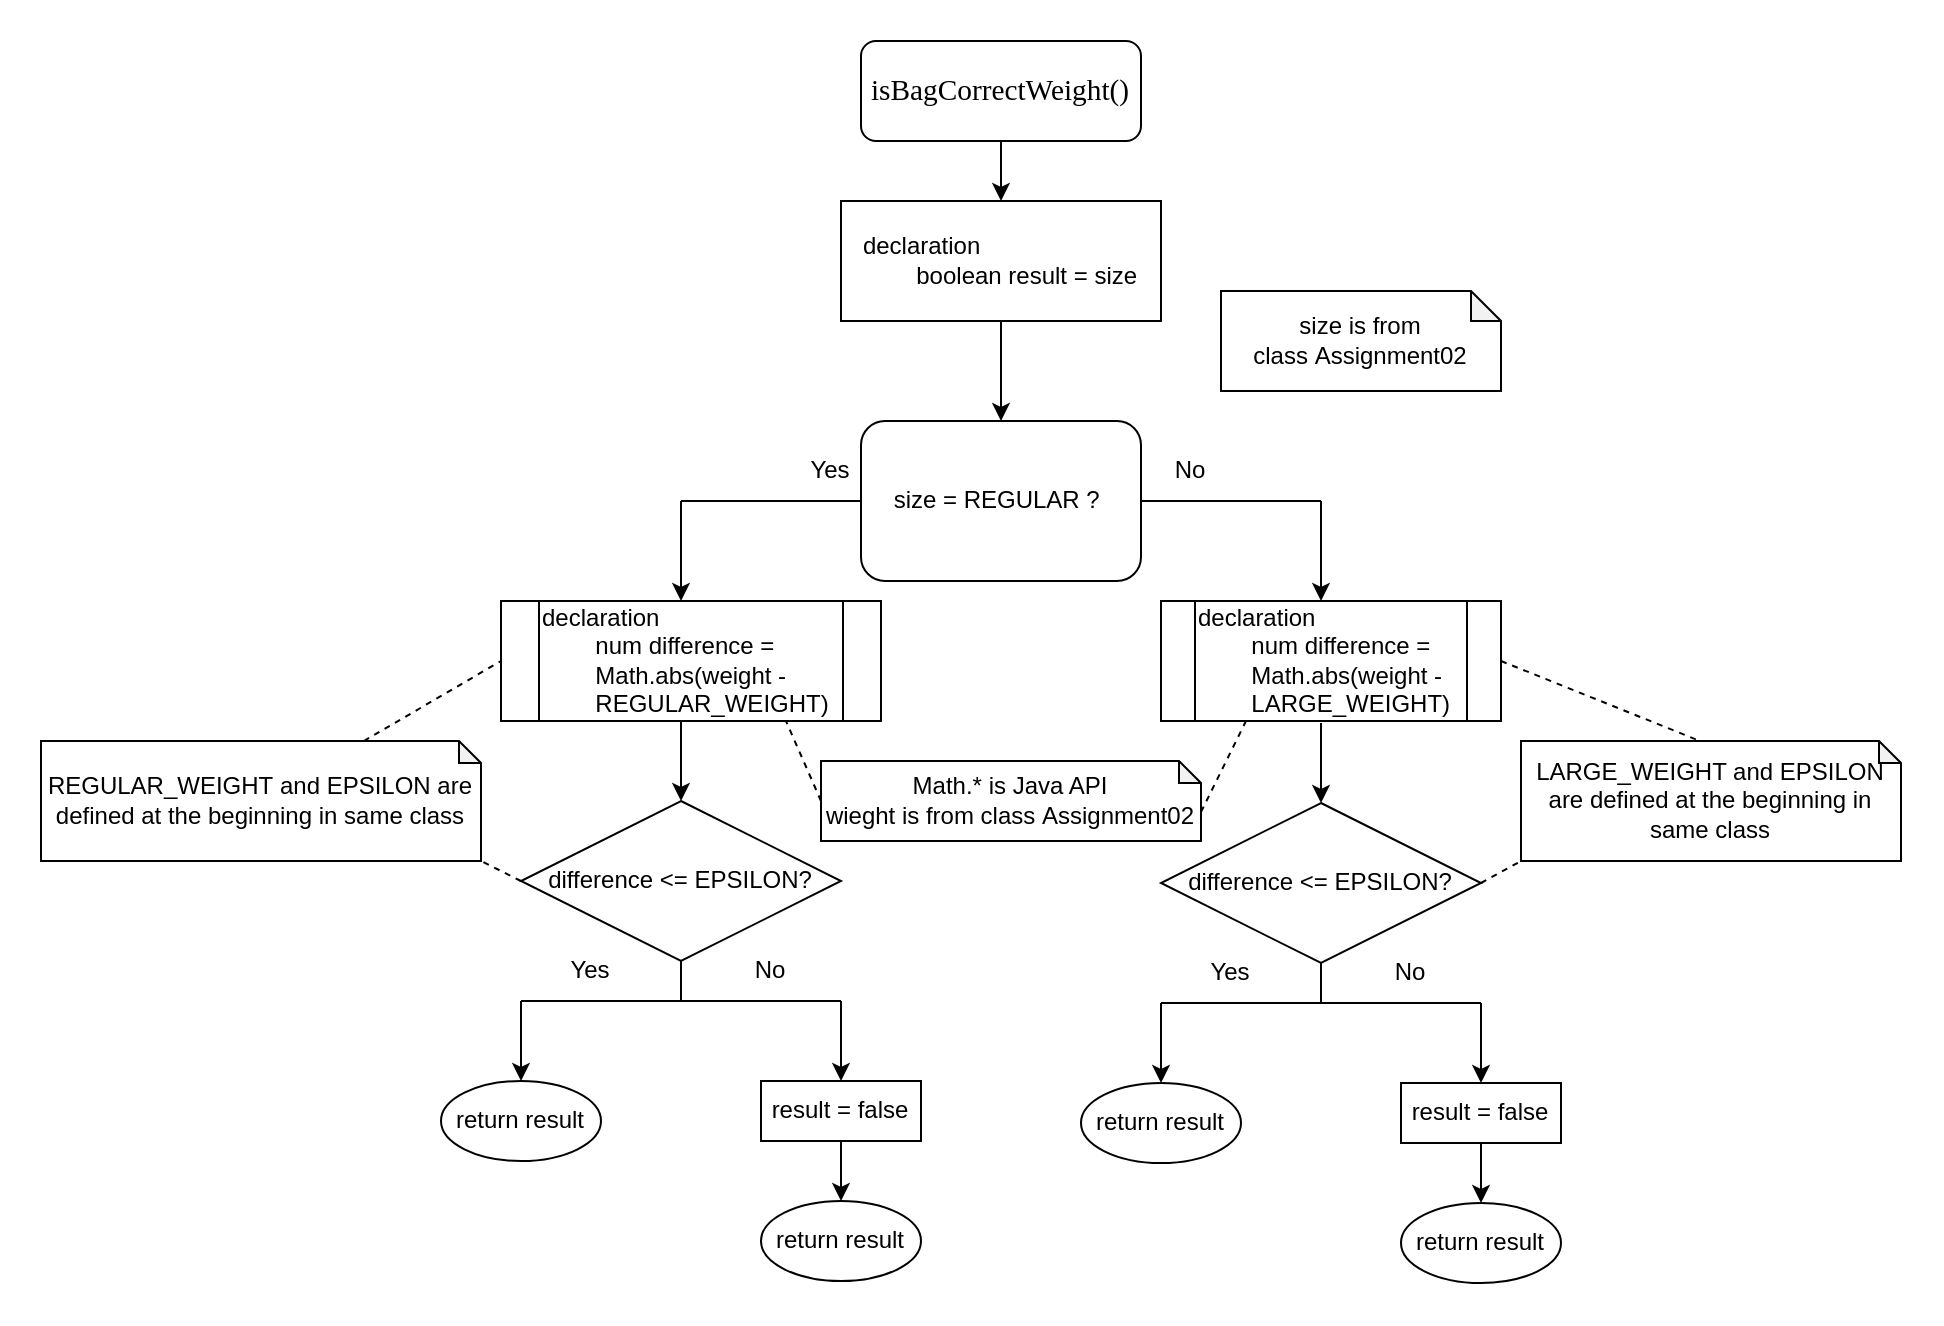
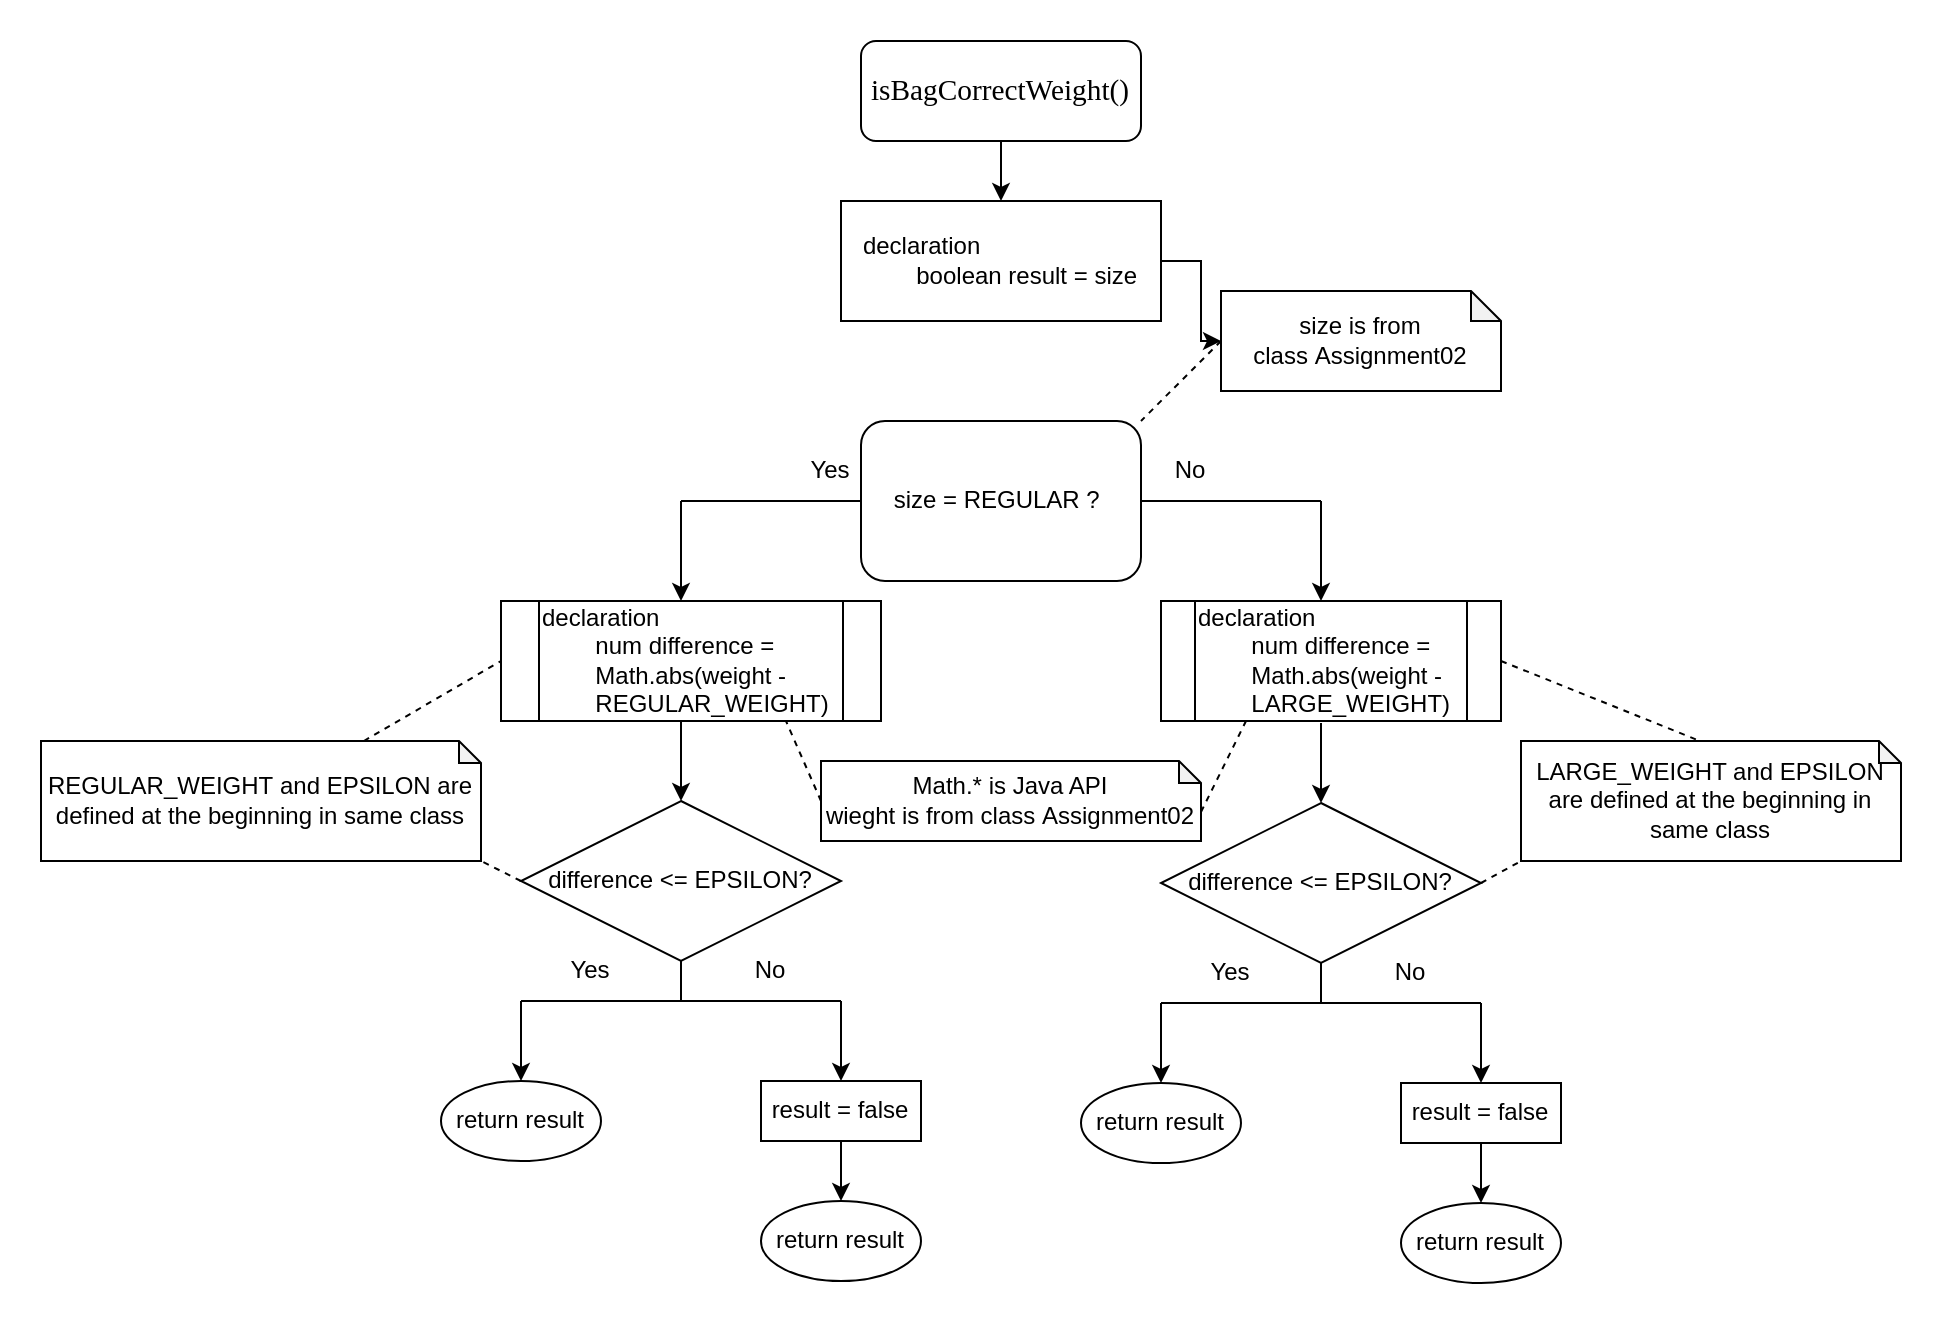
  <mxCell id="0" />
  <mxCell id="1" parent="0" />
  <mxCell id="2" value="" style="edgeStyle=orthogonalEdgeStyle;rounded=0;orthogonalLoop=1;jettySize=auto;html=1;" parent="1" source="3" target="5" edge="1"><mxGeometry relative="1" as="geometry" /></mxCell>
  <mxCell id="3" value="&lt;span style=&quot;font-size:11.0pt;font-family:Consolas;&lt;br/&gt;mso-fareast-font-family:等线;mso-fareast-theme-font:minor-fareast;mso-bidi-font-family:&lt;br/&gt;&amp;quot;Times New Roman&amp;quot;;mso-bidi-theme-font:minor-bidi;mso-ansi-language:EN-CA;&lt;br/&gt;mso-fareast-language:EN-CA;mso-bidi-language:AR-SA&quot;&gt;isBagCorrectWeight()&lt;/span&gt;" style="whiteSpace=wrap;html=1;rounded=1;" parent="1" vertex="1"><mxGeometry x="430" y="20" width="140" height="50" as="geometry" /></mxCell>
- <mxCell id="4" value="" style="edgeStyle=orthogonalEdgeStyle;rounded=0;orthogonalLoop=1;jettySize=auto;html=1;" parent="1" source="5" target="6" edge="1"><mxGeometry relative="1" as="geometry" /></mxCell>
+ <mxCell id="4" value="" style="edgeStyle=orthogonalEdgeStyle;rounded=0;orthogonalLoop=1;jettySize=auto;html=1;" parent="1" source="5" target="44" edge="1"><mxGeometry relative="1" as="geometry" /></mxCell>
  <mxCell id="5" value="&lt;div style=&quot;text-align: left;&quot;&gt;&lt;span style=&quot;background-color: initial;&quot;&gt;declaration&lt;/span&gt;&lt;/div&gt;&lt;span style=&quot;white-space: pre;&quot;&gt;&#09;&lt;/span&gt;boolean result = size" style="whiteSpace=wrap;html=1;" parent="1" vertex="1"><mxGeometry x="420" y="100" width="160" height="60" as="geometry" /></mxCell>
  <mxCell id="6" value="size = REGULAR ?&amp;nbsp;" style="whiteSpace=wrap;html=1;rounded=1;" parent="1" vertex="1"><mxGeometry x="430" y="210" width="140" height="80" as="geometry" /></mxCell>
  <mxCell id="7" value="" style="endArrow=none;html=1;rounded=0;entryX=0;entryY=0.5;entryDx=0;entryDy=0;" parent="1" target="6" edge="1"><mxGeometry width="50" height="50" relative="1" as="geometry"><mxPoint x="340" y="250" as="sourcePoint" /><mxPoint x="510" y="280" as="targetPoint" /></mxGeometry></mxCell>
  <mxCell id="8" value="" style="endArrow=none;html=1;rounded=0;entryX=1;entryY=0.5;entryDx=0;entryDy=0;" parent="1" target="6" edge="1"><mxGeometry width="50" height="50" relative="1" as="geometry"><mxPoint x="660" y="250" as="sourcePoint" /><mxPoint x="510" y="280" as="targetPoint" /></mxGeometry></mxCell>
  <mxCell id="9" value="Yes" style="text;html=1;strokeColor=none;fillColor=none;align=center;verticalAlign=middle;whiteSpace=wrap;rounded=0;" parent="1" vertex="1"><mxGeometry x="400" y="220" width="30" height="30" as="geometry" /></mxCell>
  <mxCell id="10" value="" style="endArrow=classic;html=1;rounded=0;" parent="1" edge="1"><mxGeometry width="50" height="50" relative="1" as="geometry"><mxPoint x="340" y="250" as="sourcePoint" /><mxPoint x="340" y="300" as="targetPoint" /></mxGeometry></mxCell>
  <mxCell id="11" value="" style="edgeStyle=orthogonalEdgeStyle;rounded=0;orthogonalLoop=1;jettySize=auto;html=1;entryX=0.5;entryY=0;entryDx=0;entryDy=0;" parent="1" source="12" target="13" edge="1"><mxGeometry relative="1" as="geometry"><mxPoint x="340" y="390" as="targetPoint" /><Array as="points"><mxPoint x="340" y="370" /><mxPoint x="340" y="370" /></Array></mxGeometry></mxCell>
  <mxCell id="12" value="declaration&lt;br&gt;&lt;span style=&quot;white-space: pre;&quot;&gt;&#09;&lt;/span&gt;num&amp;nbsp;difference = &lt;span style=&quot;white-space: pre;&quot;&gt;&#09;&lt;/span&gt;Math.abs(weight - &lt;span style=&quot;white-space: pre;&quot;&gt;&#09;&lt;/span&gt;REGULAR_WEIGHT)" style="shape=process;rounded=0;whiteSpace=wrap;html=1;strokeWidth=1;align=left;" parent="1" vertex="1"><mxGeometry x="250" y="300" width="190" height="60" as="geometry" /></mxCell>
  <mxCell id="13" value="&lt;span style=&quot;&quot;&gt;difference &amp;lt;=&amp;nbsp;EPSILON?&lt;/span&gt;" style="rhombus;whiteSpace=wrap;html=1;align=center;rounded=0;strokeWidth=1;" parent="1" vertex="1"><mxGeometry x="260" y="400" width="160" height="80" as="geometry" /></mxCell>
  <mxCell id="14" value="" style="endArrow=none;html=1;rounded=0;entryX=0.5;entryY=1;entryDx=0;entryDy=0;" parent="1" target="13" edge="1"><mxGeometry width="50" height="50" relative="1" as="geometry"><mxPoint x="340" y="500" as="sourcePoint" /><mxPoint x="340" y="500" as="targetPoint" /></mxGeometry></mxCell>
  <mxCell id="15" value="" style="endArrow=none;html=1;rounded=0;" parent="1" edge="1"><mxGeometry width="50" height="50" relative="1" as="geometry"><mxPoint x="260" y="500" as="sourcePoint" /><mxPoint x="340" y="500" as="targetPoint" /></mxGeometry></mxCell>
  <mxCell id="16" value="" style="endArrow=none;html=1;rounded=0;" parent="1" edge="1"><mxGeometry width="50" height="50" relative="1" as="geometry"><mxPoint x="340" y="500" as="sourcePoint" /><mxPoint x="420" y="500" as="targetPoint" /></mxGeometry></mxCell>
  <mxCell id="17" value="" style="endArrow=classic;html=1;rounded=0;entryX=0.5;entryY=0;entryDx=0;entryDy=0;" parent="1" target="21" edge="1"><mxGeometry width="50" height="50" relative="1" as="geometry"><mxPoint x="260" y="500" as="sourcePoint" /><mxPoint x="260" y="530" as="targetPoint" /></mxGeometry></mxCell>
  <mxCell id="18" value="" style="endArrow=classic;html=1;rounded=0;" parent="1" edge="1"><mxGeometry width="50" height="50" relative="1" as="geometry"><mxPoint x="420" y="500" as="sourcePoint" /><mxPoint x="420" y="540" as="targetPoint" /></mxGeometry></mxCell>
  <mxCell id="19" value="Yes" style="text;html=1;strokeColor=none;fillColor=none;align=center;verticalAlign=middle;whiteSpace=wrap;rounded=0;" parent="1" vertex="1"><mxGeometry x="280" y="470" width="30" height="30" as="geometry" /></mxCell>
  <mxCell id="20" value="No" style="text;html=1;strokeColor=none;fillColor=none;align=center;verticalAlign=middle;whiteSpace=wrap;rounded=0;" parent="1" vertex="1"><mxGeometry x="370" y="470" width="30" height="30" as="geometry" /></mxCell>
  <mxCell id="21" value="return result" style="ellipse;whiteSpace=wrap;html=1;strokeWidth=1;" parent="1" vertex="1"><mxGeometry x="220" y="540" width="80" height="40" as="geometry" /></mxCell>
  <mxCell id="22" value="" style="edgeStyle=orthogonalEdgeStyle;rounded=0;orthogonalLoop=1;jettySize=auto;html=1;" parent="1" source="23" target="24" edge="1"><mxGeometry relative="1" as="geometry" /></mxCell>
  <mxCell id="23" value="result = false" style="rounded=0;whiteSpace=wrap;html=1;strokeWidth=1;" parent="1" vertex="1"><mxGeometry x="380" y="540" width="80" height="30" as="geometry" /></mxCell>
  <mxCell id="24" value="return result" style="ellipse;whiteSpace=wrap;html=1;rounded=0;strokeWidth=1;" parent="1" vertex="1"><mxGeometry x="380" y="600" width="80" height="40" as="geometry" /></mxCell>
  <mxCell id="25" value="No" style="text;html=1;strokeColor=none;fillColor=none;align=center;verticalAlign=middle;whiteSpace=wrap;rounded=0;" parent="1" vertex="1"><mxGeometry x="580" y="220" width="30" height="30" as="geometry" /></mxCell>
  <mxCell id="26" value="" style="endArrow=classic;html=1;rounded=0;" parent="1" edge="1"><mxGeometry width="50" height="50" relative="1" as="geometry"><mxPoint x="660" y="250" as="sourcePoint" /><mxPoint x="660" y="300" as="targetPoint" /></mxGeometry></mxCell>
  <mxCell id="27" value="declaration&lt;br&gt;&lt;span style=&quot;&quot;&gt;&#09;&lt;/span&gt;&lt;span style=&quot;white-space: pre;&quot;&gt;&#09;&lt;/span&gt;num&amp;nbsp;difference = &lt;span style=&quot;white-space: pre;&quot;&gt;&#09;&lt;/span&gt;Math.abs(weight - &lt;span style=&quot;white-space: pre;&quot;&gt;&#09;&lt;/span&gt;LARGE_WEIGHT)" style="shape=process;&#10;rounded=0;whiteSpace=wrap;html=1;strokeWidth=1;align=left;" parent="1" vertex="1"><mxGeometry x="580" y="300" width="170" height="60" as="geometry" /></mxCell>
  <mxCell id="28" value="" style="edgeStyle=orthogonalEdgeStyle;rounded=0;orthogonalLoop=1;jettySize=auto;html=1;entryX=0.5;entryY=0;entryDx=0;entryDy=0;" parent="1" target="29" edge="1"><mxGeometry relative="1" as="geometry"><mxPoint x="660" y="361" as="sourcePoint" /><mxPoint x="660" y="391" as="targetPoint" /><Array as="points"><mxPoint x="660" y="371" /><mxPoint x="660" y="371" /></Array></mxGeometry></mxCell>
  <mxCell id="29" value="&lt;span style=&quot;&quot;&gt;difference &amp;lt;=&amp;nbsp;EPSILON?&lt;/span&gt;" style="rhombus;whiteSpace=wrap;html=1;align=center;rounded=0;strokeWidth=1;" parent="1" vertex="1"><mxGeometry x="580" y="401" width="160" height="80" as="geometry" /></mxCell>
  <mxCell id="30" value="" style="endArrow=none;html=1;rounded=0;entryX=0.5;entryY=1;entryDx=0;entryDy=0;" parent="1" target="29" edge="1"><mxGeometry width="50" height="50" relative="1" as="geometry"><mxPoint x="660" y="501" as="sourcePoint" /><mxPoint x="660" y="501" as="targetPoint" /></mxGeometry></mxCell>
  <mxCell id="31" value="" style="endArrow=none;html=1;rounded=0;" parent="1" edge="1"><mxGeometry width="50" height="50" relative="1" as="geometry"><mxPoint x="580" y="501" as="sourcePoint" /><mxPoint x="660" y="501" as="targetPoint" /></mxGeometry></mxCell>
  <mxCell id="32" value="" style="endArrow=none;html=1;rounded=0;" parent="1" edge="1"><mxGeometry width="50" height="50" relative="1" as="geometry"><mxPoint x="660" y="501" as="sourcePoint" /><mxPoint x="740" y="501" as="targetPoint" /></mxGeometry></mxCell>
  <mxCell id="33" value="" style="endArrow=classic;html=1;rounded=0;entryX=0.5;entryY=0;entryDx=0;entryDy=0;" parent="1" target="37" edge="1"><mxGeometry width="50" height="50" relative="1" as="geometry"><mxPoint x="580" y="501" as="sourcePoint" /><mxPoint x="580" y="531" as="targetPoint" /></mxGeometry></mxCell>
  <mxCell id="34" value="" style="endArrow=classic;html=1;rounded=0;" parent="1" edge="1"><mxGeometry width="50" height="50" relative="1" as="geometry"><mxPoint x="740" y="501" as="sourcePoint" /><mxPoint x="740" y="541" as="targetPoint" /></mxGeometry></mxCell>
  <mxCell id="35" value="Yes" style="text;html=1;strokeColor=none;fillColor=none;align=center;verticalAlign=middle;whiteSpace=wrap;rounded=0;" parent="1" vertex="1"><mxGeometry x="600" y="471" width="30" height="30" as="geometry" /></mxCell>
  <mxCell id="36" value="No" style="text;html=1;strokeColor=none;fillColor=none;align=center;verticalAlign=middle;whiteSpace=wrap;rounded=0;" parent="1" vertex="1"><mxGeometry x="690" y="471" width="30" height="30" as="geometry" /></mxCell>
  <mxCell id="37" value="return result" style="ellipse;whiteSpace=wrap;html=1;strokeWidth=1;" parent="1" vertex="1"><mxGeometry x="540" y="541" width="80" height="40" as="geometry" /></mxCell>
  <mxCell id="38" value="" style="edgeStyle=orthogonalEdgeStyle;rounded=0;orthogonalLoop=1;jettySize=auto;html=1;" parent="1" source="39" target="40" edge="1"><mxGeometry relative="1" as="geometry" /></mxCell>
  <mxCell id="39" value="result = false" style="rounded=0;whiteSpace=wrap;html=1;strokeWidth=1;" parent="1" vertex="1"><mxGeometry x="700" y="541" width="80" height="30" as="geometry" /></mxCell>
  <mxCell id="40" value="return result" style="ellipse;whiteSpace=wrap;html=1;rounded=0;strokeWidth=1;" parent="1" vertex="1"><mxGeometry x="700" y="601" width="80" height="40" as="geometry" /></mxCell>
  <mxCell id="41" value="Math.* is Java API&lt;br&gt;wieght is from class&amp;nbsp;Assignment02" style="shape=note;whiteSpace=wrap;html=1;backgroundOutline=1;darkOpacity=0.05;size=11;" vertex="1" parent="1"><mxGeometry x="410" y="380" width="190" height="40" as="geometry" /></mxCell>
  <mxCell id="42" value="" style="endArrow=none;dashed=1;html=1;rounded=0;exitX=0;exitY=0.5;exitDx=0;exitDy=0;exitPerimeter=0;entryX=0.75;entryY=1;entryDx=0;entryDy=0;" edge="1" parent="1" source="41" target="12"><mxGeometry width="50" height="50" relative="1" as="geometry"><mxPoint x="180" y="310" as="sourcePoint" /><mxPoint x="230" y="260" as="targetPoint" /></mxGeometry></mxCell>
  <mxCell id="43" value="" style="endArrow=none;dashed=1;html=1;rounded=0;exitX=0;exitY=0;exitDx=190;exitDy=25.5;exitPerimeter=0;entryX=0.25;entryY=1;entryDx=0;entryDy=0;" edge="1" parent="1" source="41" target="27"><mxGeometry width="50" height="50" relative="1" as="geometry"><mxPoint x="180" y="310" as="sourcePoint" /><mxPoint x="230" y="260" as="targetPoint" /></mxGeometry></mxCell>
  <mxCell id="44" value="&lt;span style=&quot;&quot;&gt;size is from class&amp;nbsp;Assignment02&lt;/span&gt;" style="shape=note;whiteSpace=wrap;html=1;backgroundOutline=1;darkOpacity=0.05;size=15;" vertex="1" parent="1"><mxGeometry x="610" y="145" width="140" height="50" as="geometry" /></mxCell>
+ <mxCell id="45" value="" style="endArrow=none;dashed=1;html=1;rounded=0;exitX=0;exitY=0.5;exitDx=0;exitDy=0;exitPerimeter=0;entryX=1;entryY=0;entryDx=0;entryDy=0;" edge="1" parent="1" source="44" target="6"><mxGeometry width="50" height="50" relative="1" as="geometry"><mxPoint x="180" y="310" as="sourcePoint" /><mxPoint x="230" y="260" as="targetPoint" /></mxGeometry></mxCell>
  <mxCell id="46" value="&lt;span style=&quot;text-align: left;&quot;&gt;LARGE_WEIGHT and&amp;nbsp;&lt;/span&gt;EPSILON are defined at the beginning in same class" style="shape=note;whiteSpace=wrap;html=1;backgroundOutline=1;darkOpacity=0.05;size=11;" vertex="1" parent="1"><mxGeometry x="760" y="370" width="190" height="60" as="geometry" /></mxCell>
  <mxCell id="47" value="" style="endArrow=none;dashed=1;html=1;rounded=0;exitX=1;exitY=0.5;exitDx=0;exitDy=0;entryX=0;entryY=0;entryDx=89.5;entryDy=0;entryPerimeter=0;" edge="1" parent="1" source="27" target="46"><mxGeometry width="50" height="50" relative="1" as="geometry"><mxPoint x="160" y="310" as="sourcePoint" /><mxPoint x="210" y="260" as="targetPoint" /></mxGeometry></mxCell>
  <mxCell id="48" value="" style="endArrow=none;dashed=1;html=1;rounded=0;exitX=1;exitY=0.5;exitDx=0;exitDy=0;entryX=0;entryY=1;entryDx=0;entryDy=0;entryPerimeter=0;" edge="1" parent="1" source="29" target="46"><mxGeometry width="50" height="50" relative="1" as="geometry"><mxPoint x="160" y="310" as="sourcePoint" /><mxPoint x="210" y="260" as="targetPoint" /></mxGeometry></mxCell>
  <mxCell id="49" value="&lt;span style=&quot;text-align: left;&quot;&gt;REGULAR_WEIGHT&amp;nbsp;&lt;/span&gt;&lt;span style=&quot;text-align: left;&quot;&gt;and&amp;nbsp;&lt;/span&gt;EPSILON are defined at the beginning in same class" style="shape=note;whiteSpace=wrap;html=1;backgroundOutline=1;darkOpacity=0.05;size=11;" vertex="1" parent="1"><mxGeometry x="20" y="370" width="220" height="60" as="geometry" /></mxCell>
  <mxCell id="50" value="" style="endArrow=none;dashed=1;html=1;rounded=0;entryX=0;entryY=0.5;entryDx=0;entryDy=0;" edge="1" parent="1" source="49" target="12"><mxGeometry width="50" height="50" relative="1" as="geometry"><mxPoint x="160" y="310" as="sourcePoint" /><mxPoint x="210" y="260" as="targetPoint" /></mxGeometry></mxCell>
  <mxCell id="51" value="" style="endArrow=none;dashed=1;html=1;rounded=0;exitX=0;exitY=0.5;exitDx=0;exitDy=0;entryX=1;entryY=1;entryDx=0;entryDy=0;entryPerimeter=0;" edge="1" parent="1" source="13" target="49"><mxGeometry width="50" height="50" relative="1" as="geometry"><mxPoint x="160" y="310" as="sourcePoint" /><mxPoint x="210" y="260" as="targetPoint" /></mxGeometry></mxCell>
